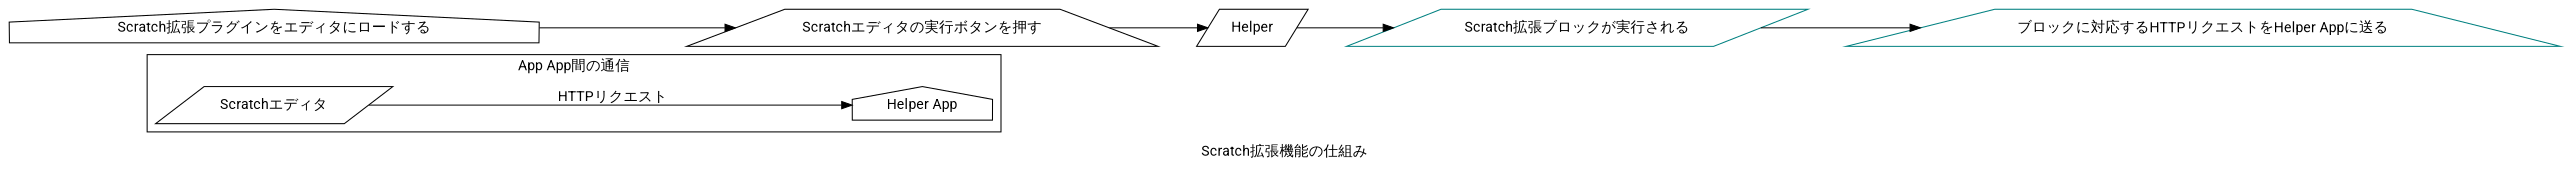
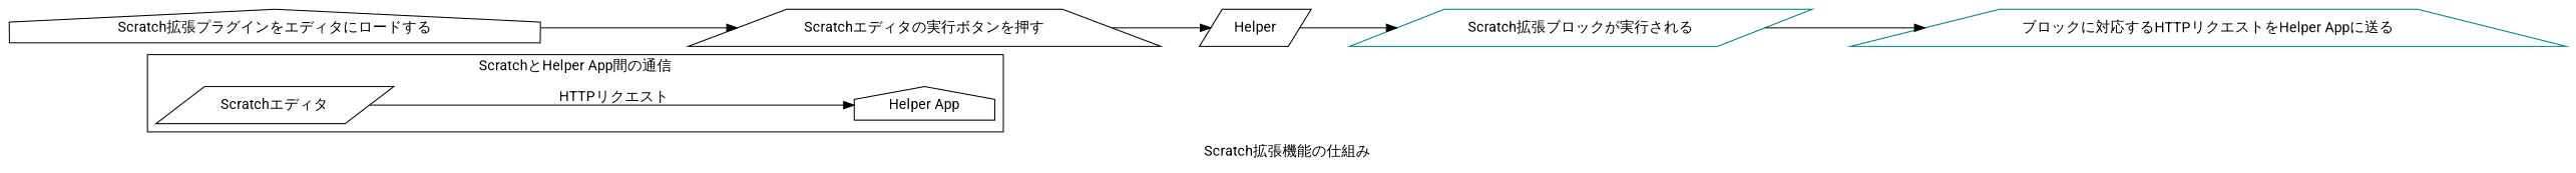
  digraph {
    fontname=Roboto
    label="Scratch拡張機能の仕組み"
    rankdir=LR
    node [color=black fontname=Roboto shape=parallelogram]
    edge [fontname=Roboto]
    "Scratchエディタ"
    "Helper App" [shape=house]
    "Scratch拡張プラグインをエディタにロードする" [shape=house]
    "Scratchエディタの実行ボタンを押す" [shape=trapezium]
    n5 [label=Helper]
    "Scratch拡張ブロックが実行される" [color=teal]
    "ブロックに対応するHTTPリクエストをHelper Appに送る" [color=teal shape=trapezium]
    subgraph cluster_1 {
-     label="App App間の通信"
+     label="ScratchとHelper App間の通信"
      "Scratchエディタ"
      "Helper App"
    }
    "Scratchエディタ" -> "Helper App" [label="HTTPリクエスト"]
    "Scratch拡張プラグインをエディタにロードする" -> "Scratchエディタの実行ボタンを押す"
    "Scratchエディタの実行ボタンを押す" -> n5
    n5 -> "Scratch拡張ブロックが実行される"
    "Scratch拡張ブロックが実行される" -> "ブロックに対応するHTTPリクエストをHelper Appに送る"
  }
